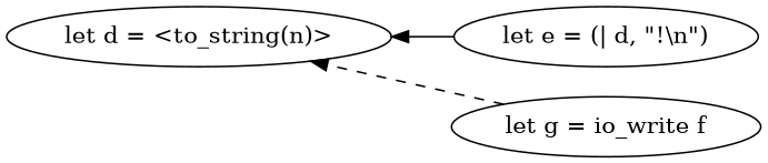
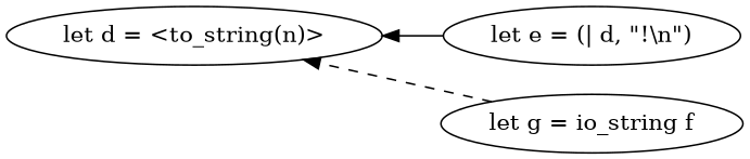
  digraph {
    clusterrank=local
    ordering=in
    rankdir=RL
    n1 [label="let d = <to_string(n)>"]
    n2 [label="let e = (| d, \"!\\n\")"]
-   n3 [label="let g = io_write f"]
+   n3 [label="let g = io_string f"]
    n2 -> n1 [weight=2]
    n3 -> n1 [style=dashed]
  }
